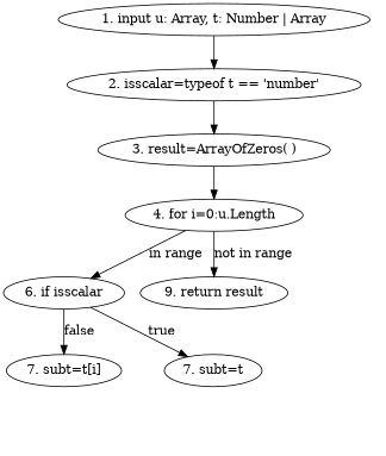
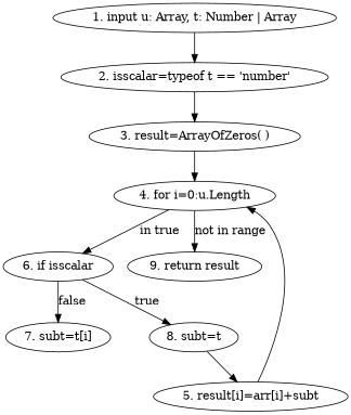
  digraph {
    n1 [label="1. input u: Array, t: Number | Array"]
    n2 [label="2. isscalar=typeof t == 'number'"]
    n3 [label="3. result=ArrayOfZeros( )"]
    n4 [label="4. for i=0:u.Length"]
    n5 [label="6. if isscalar"]
    n6 [label="9. return result"]
    n7 [label="7. subt=t[i]"]
-   n8 [label="7. subt=t"]
+   n8 [label="8. subt=t"]
+   n9 [label="5. result[i]=arr[i]+subt"]
    n1 -> n2
    n2 -> n3
    n3 -> n4
-   n4 -> n5 [label="in range"]
+   n4 -> n5 [label="in true"]
    n4 -> n6 [label="not in range"]
    n5 -> n7 [label=false]
    n5 -> n8 [label=true]
+   n8 -> n9
+   n9 -> n4
  }
